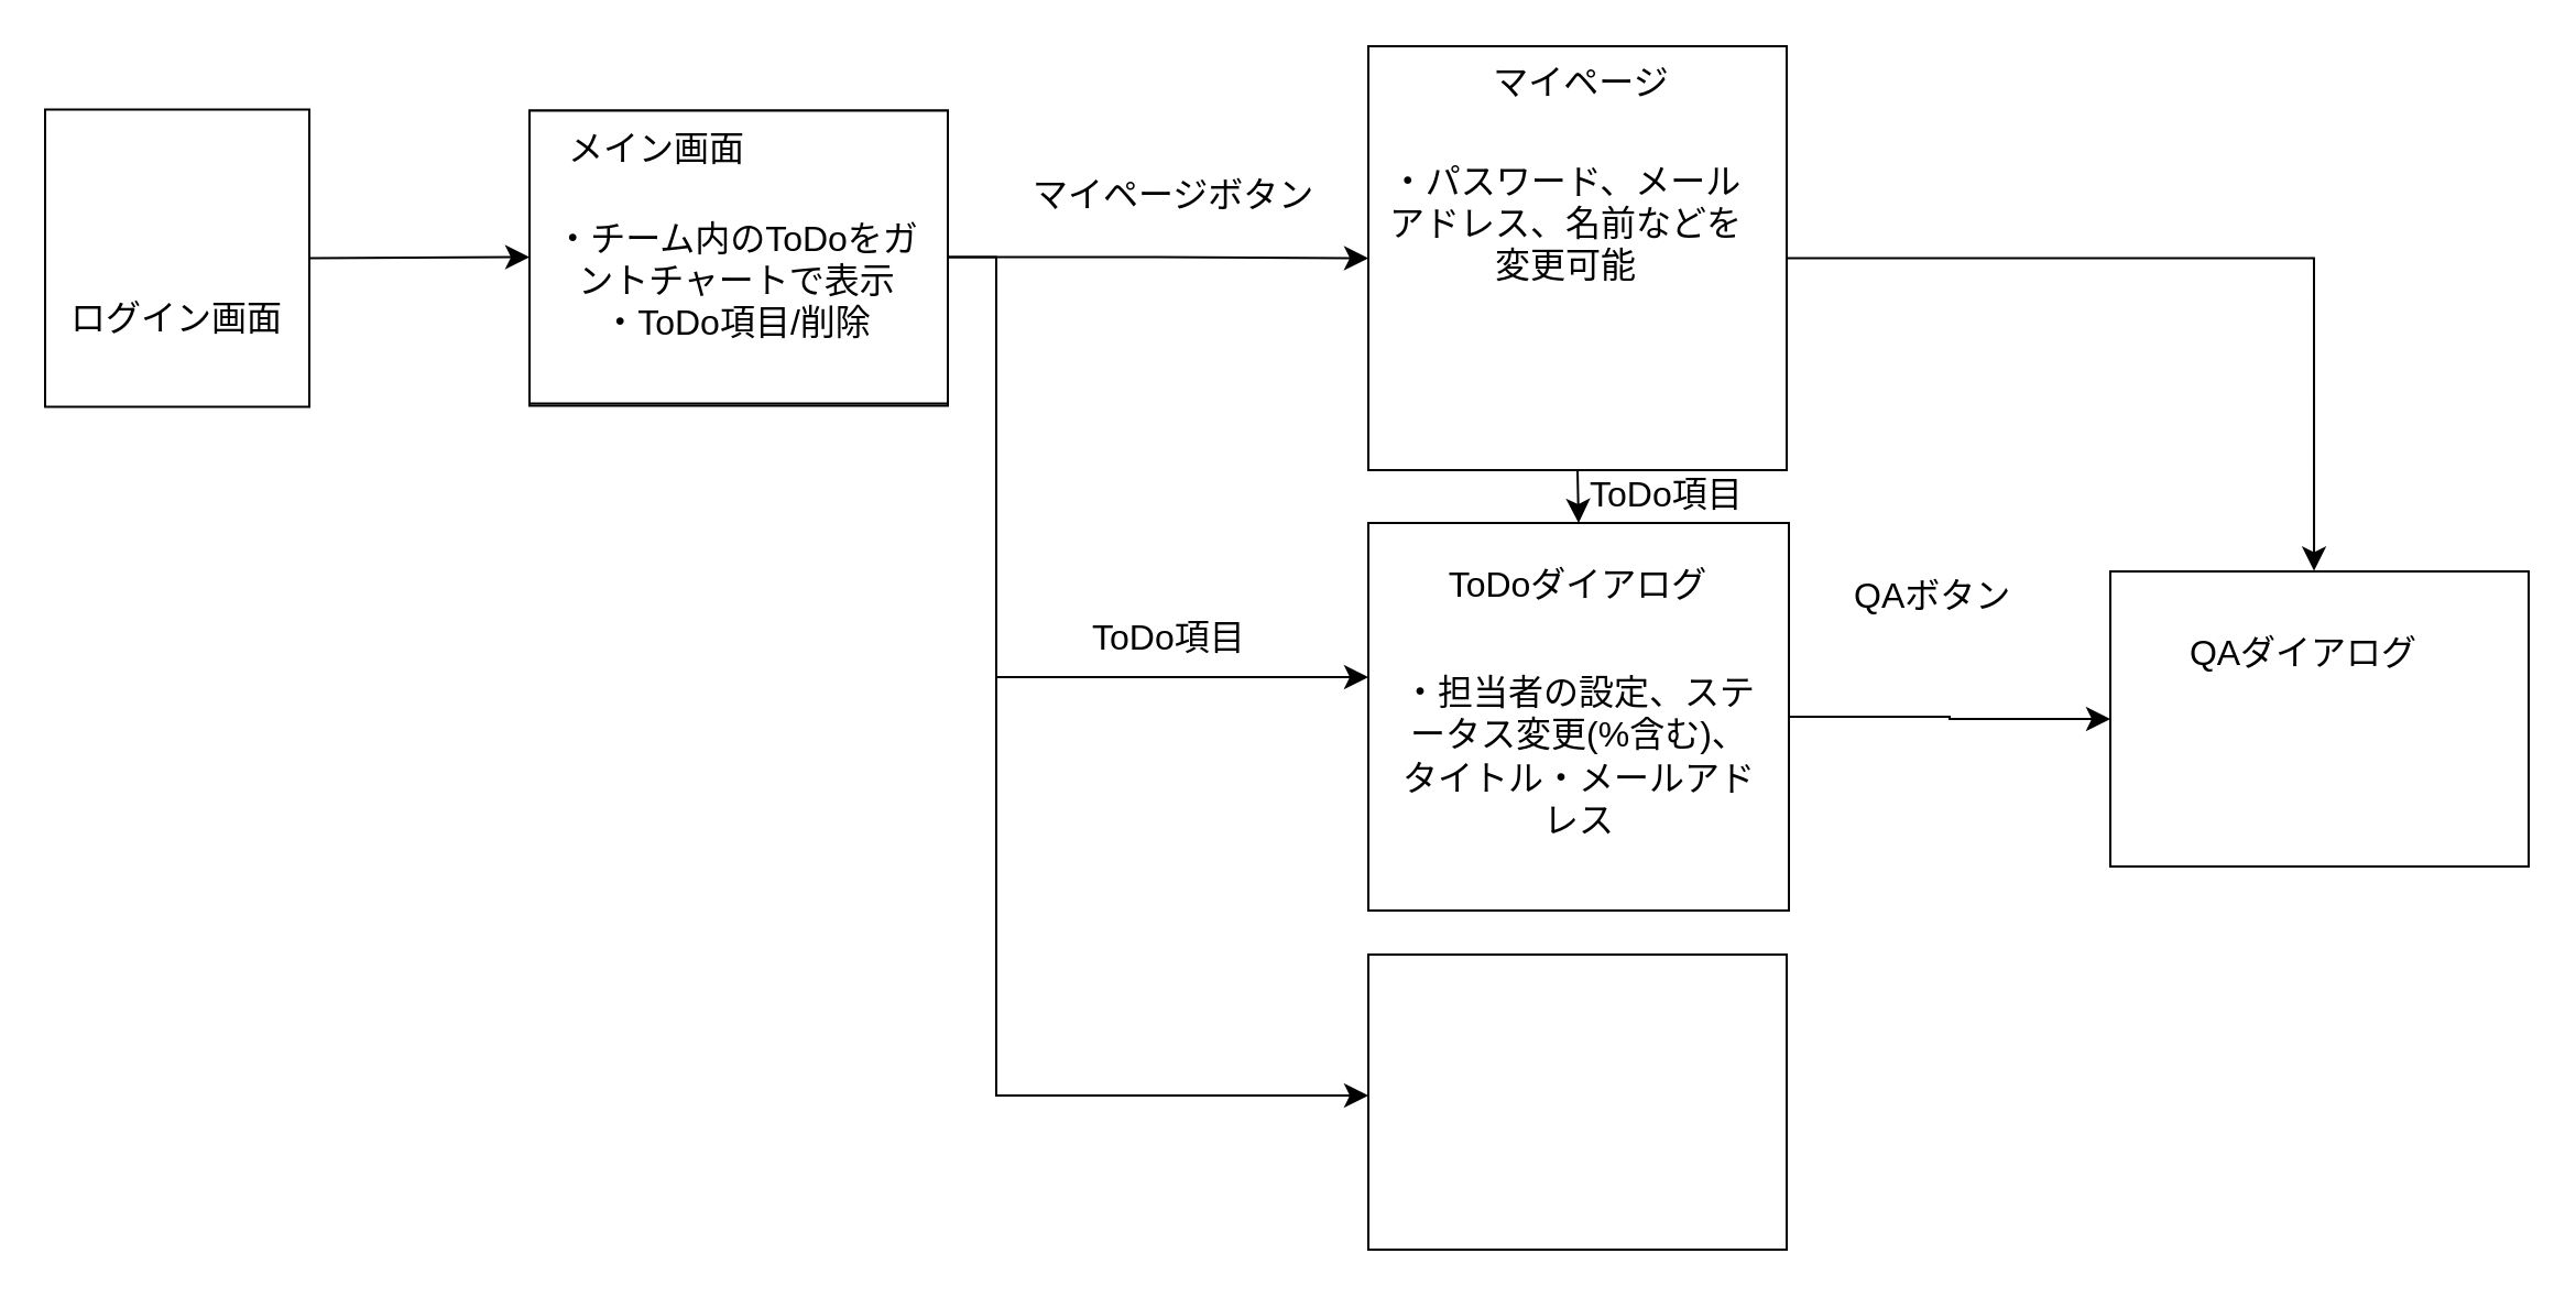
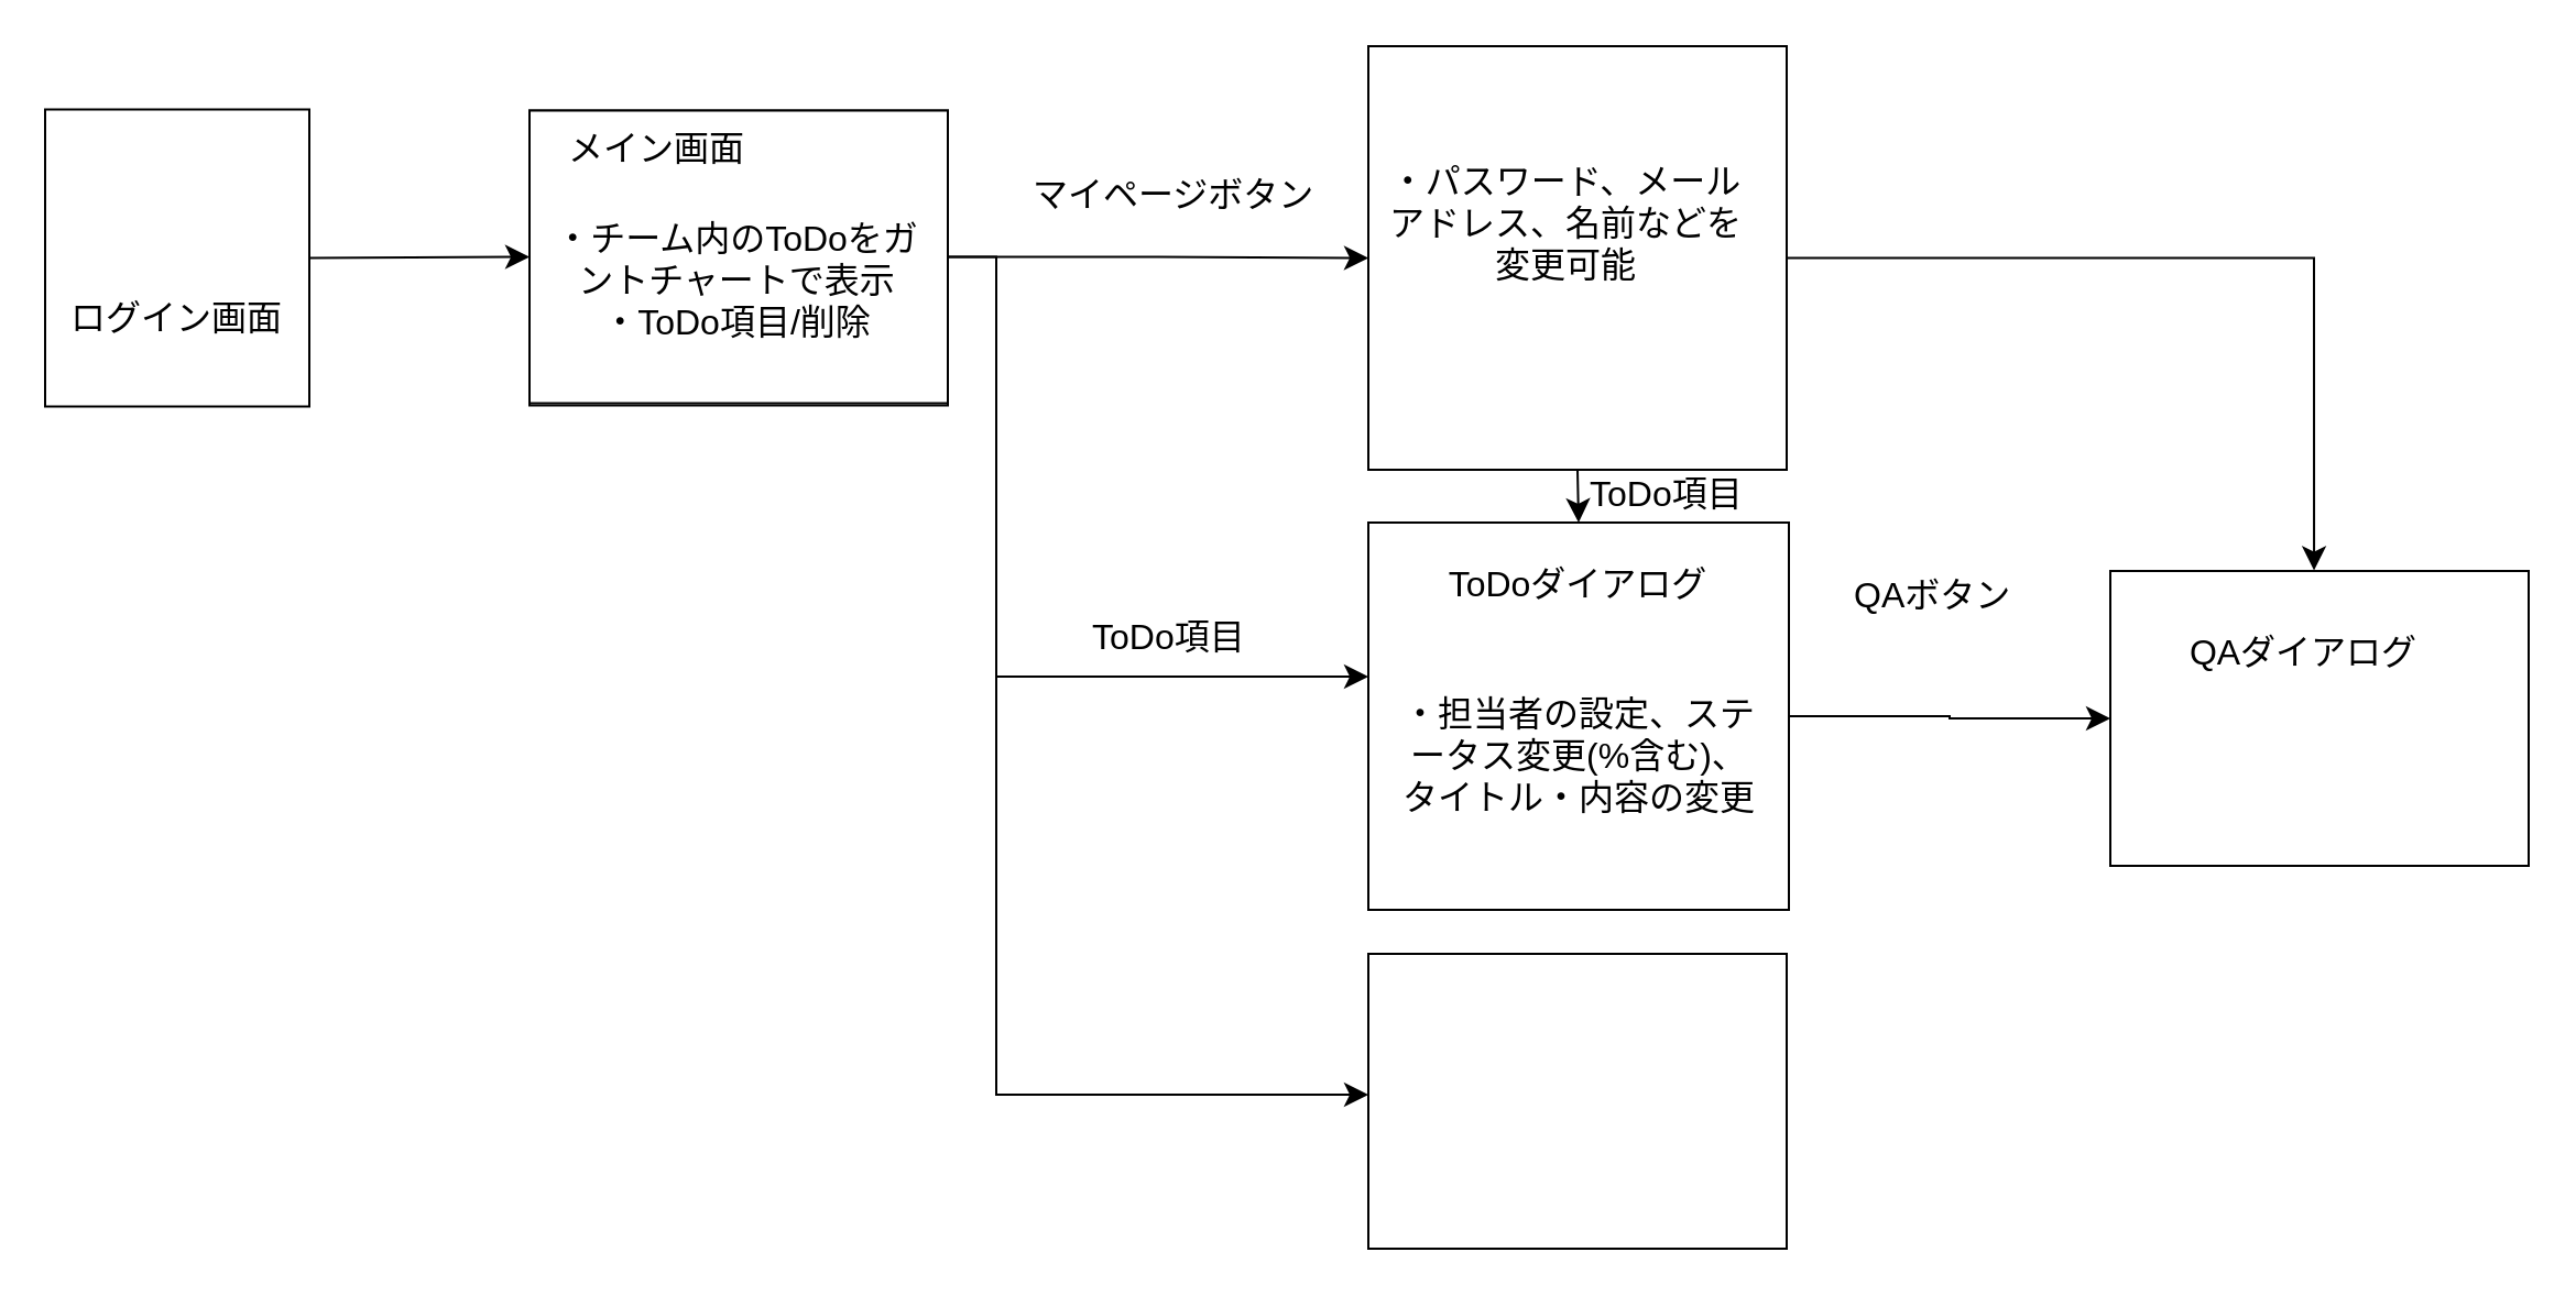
  <mxCell id="0" />
  <mxCell id="1" parent="0" />
  <mxCell id="2" value="" style="rounded=0;whiteSpace=wrap;html=1;fontSize=16;" vertex="1" parent="1"><mxGeometry x="240" y="49.75" width="190" height="134" as="geometry" /></mxCell>
  <mxCell id="3" style="edgeStyle=none;curved=1;rounded=0;orthogonalLoop=1;jettySize=auto;html=1;exitX=1;exitY=0.5;exitDx=0;exitDy=0;entryX=0;entryY=0.5;entryDx=0;entryDy=0;fontSize=12;startSize=8;endSize=8;" edge="1" parent="1" source="8" target="11"><mxGeometry relative="1" as="geometry" /></mxCell>
  <mxCell id="4" style="edgeStyle=orthogonalEdgeStyle;rounded=0;orthogonalLoop=1;jettySize=auto;html=1;exitX=1;exitY=0.5;exitDx=0;exitDy=0;entryX=0;entryY=0.5;entryDx=0;entryDy=0;fontSize=12;startSize=8;endSize=8;" edge="1" parent="1" source="11" target="15"><mxGeometry relative="1" as="geometry" /></mxCell>
  <mxCell id="5" value="メイン画面" style="text;html=1;strokeColor=none;fillColor=none;align=center;verticalAlign=middle;whiteSpace=wrap;rounded=0;fontSize=16;" vertex="1" parent="1"><mxGeometry x="249" y="52" width="98" height="30" as="geometry" /></mxCell>
  <mxCell id="6" value="" style="rounded=0;whiteSpace=wrap;html=1;fontSize=16;" vertex="1" parent="1"><mxGeometry x="621" y="433" width="190" height="134" as="geometry" /></mxCell>
  <mxCell id="7" value="" style="group" vertex="1" connectable="0" parent="1"><mxGeometry x="20" y="49.25" width="120" height="135" as="geometry" /></mxCell>
  <mxCell id="8" value="" style="rounded=0;whiteSpace=wrap;html=1;fontSize=16;" vertex="1" parent="7"><mxGeometry width="120" height="135" as="geometry" /></mxCell>
  <mxCell id="9" value="ログイン画面" style="text;html=1;strokeColor=none;fillColor=none;align=center;verticalAlign=middle;whiteSpace=wrap;rounded=0;fontSize=16;" vertex="1" parent="7"><mxGeometry x="11" y="79.75" width="98" height="30" as="geometry" /></mxCell>
  <mxCell id="10" value="" style="group" vertex="1" connectable="0" parent="1"><mxGeometry x="240" y="49.75" width="190" height="134" as="geometry" /></mxCell>
  <mxCell id="11" value="" style="rounded=0;whiteSpace=wrap;html=1;fontSize=16;" vertex="1" parent="10"><mxGeometry width="190" height="133" as="geometry" /></mxCell>
  <mxCell id="12" value="・チーム内のToDoをガントチャートで表示&lt;br&gt;・ToDo項目/削除" style="text;html=1;strokeColor=none;fillColor=none;align=center;verticalAlign=middle;whiteSpace=wrap;rounded=0;fontSize=16;" vertex="1" parent="10"><mxGeometry x="5" y="27" width="179" height="100" as="geometry" /></mxCell>
  <mxCell id="13" value="メイン画面" style="text;html=1;strokeColor=none;fillColor=none;align=center;verticalAlign=middle;whiteSpace=wrap;rounded=0;fontSize=16;" vertex="1" parent="10"><mxGeometry x="9" y="2.25" width="98" height="30" as="geometry" /></mxCell>
  <mxCell id="14" value="" style="group" vertex="1" connectable="0" parent="1"><mxGeometry x="621" y="20.5" width="190" height="192.5" as="geometry" /></mxCell>
  <mxCell id="15" value="" style="rounded=0;whiteSpace=wrap;html=1;fontSize=16;" vertex="1" parent="14"><mxGeometry width="190" height="192.5" as="geometry" /></mxCell>
- <mxCell id="16" value="マイページ" style="text;html=1;strokeColor=none;fillColor=none;align=center;verticalAlign=middle;whiteSpace=wrap;rounded=0;fontSize=16;" vertex="1" parent="14"><mxGeometry x="48" y="1.5" width="98" height="30" as="geometry" /></mxCell>
  <mxCell id="17" value="・パスワード、メールアドレス、名前などを変更可能" style="text;html=1;strokeColor=none;fillColor=none;align=center;verticalAlign=middle;whiteSpace=wrap;rounded=0;fontSize=16;" vertex="1" parent="14"><mxGeometry x="8" y="52.5" width="164" height="56" as="geometry" /></mxCell>
  <mxCell id="18" style="edgeStyle=orthogonalEdgeStyle;rounded=0;orthogonalLoop=1;jettySize=auto;html=1;exitX=1;exitY=0.5;exitDx=0;exitDy=0;fontSize=12;startSize=8;endSize=8;" edge="1" parent="1" source="11" target="21"><mxGeometry relative="1" as="geometry"><mxPoint x="476" y="307" as="targetPoint" /><Array as="points"><mxPoint x="452" y="117" /><mxPoint x="452" y="307" /></Array></mxGeometry></mxCell>
  <mxCell id="19" style="edgeStyle=orthogonalEdgeStyle;rounded=0;orthogonalLoop=1;jettySize=auto;html=1;fontSize=12;startSize=8;endSize=8;" edge="1" parent="1" target="6"><mxGeometry relative="1" as="geometry"><mxPoint x="622" y="497" as="targetPoint" /><mxPoint x="452" y="307" as="sourcePoint" /><Array as="points"><mxPoint x="452" y="497" /></Array></mxGeometry></mxCell>
  <mxCell id="20" value="" style="group" vertex="1" connectable="0" parent="1"><mxGeometry x="621" y="237" width="191" height="176" as="geometry" /></mxCell>
  <mxCell id="21" value="" style="rounded=0;whiteSpace=wrap;html=1;fontSize=16;" vertex="1" parent="20"><mxGeometry width="191" height="176" as="geometry" /></mxCell>
  <mxCell id="22" value="ToDoダイアログ" style="text;html=1;strokeColor=none;fillColor=none;align=center;verticalAlign=middle;whiteSpace=wrap;rounded=0;fontSize=16;" vertex="1" parent="20"><mxGeometry x="28.147" y="7.881" width="134.705" height="39.403" as="geometry" /></mxCell>
- <mxCell id="23" value="・担当者の設定、ステータス変更(%含む)、タイトル・メールアドレス" style="text;html=1;strokeColor=none;fillColor=none;align=center;verticalAlign=middle;whiteSpace=wrap;rounded=0;fontSize=16;" vertex="1" parent="20"><mxGeometry x="13.5" y="47.28" width="164" height="116.72" as="geometry" /></mxCell>
+ <mxCell id="23" value="・担当者の設定、ステータス変更(%含む)、タイトル・内容の変更" style="text;html=1;strokeColor=none;fillColor=none;align=center;verticalAlign=middle;whiteSpace=wrap;rounded=0;fontSize=16;" vertex="1" parent="20"><mxGeometry x="13.5" y="47.28" width="164" height="116.72" as="geometry" /></mxCell>
  <mxCell id="24" value="&lt;span style=&quot;color: rgb(0, 0, 0); font-family: Helvetica; font-size: 16px; font-style: normal; font-variant-ligatures: normal; font-variant-caps: normal; font-weight: 400; letter-spacing: normal; orphans: 2; text-align: center; text-indent: 0px; text-transform: none; widows: 2; word-spacing: 0px; -webkit-text-stroke-width: 0px; background-color: rgb(255, 255, 255); text-decoration-thickness: initial; text-decoration-style: initial; text-decoration-color: initial; float: none; display: inline !important;&quot;&gt;マイページボタン&lt;/span&gt;" style="text;whiteSpace=wrap;html=1;fontSize=16;" vertex="1" parent="1"><mxGeometry x="467" y="72" width="137" height="29" as="geometry" /></mxCell>
  <mxCell id="25" value="&lt;div style=&quot;text-align: center;&quot;&gt;ToDo項目&lt;/div&gt;" style="text;whiteSpace=wrap;html=1;fontSize=16;" vertex="1" parent="1"><mxGeometry x="494" y="273" width="83" height="29" as="geometry" /></mxCell>
  <mxCell id="26" value="" style="group" vertex="1" connectable="0" parent="1"><mxGeometry x="958" y="255" width="190" height="134" as="geometry" /></mxCell>
  <mxCell id="27" value="" style="rounded=0;whiteSpace=wrap;html=1;fontSize=16;" vertex="1" parent="26"><mxGeometry y="4" width="190" height="134" as="geometry" /></mxCell>
  <mxCell id="28" value="QAダイアログ" style="text;html=1;strokeColor=none;fillColor=none;align=center;verticalAlign=middle;whiteSpace=wrap;rounded=0;fontSize=16;" vertex="1" parent="26"><mxGeometry x="29" y="26" width="118" height="30" as="geometry" /></mxCell>
  <mxCell id="29" value="&lt;div style=&quot;text-align: center;&quot;&gt;QAボタン&lt;/div&gt;" style="text;whiteSpace=wrap;html=1;fontSize=16;" vertex="1" parent="1"><mxGeometry x="840" y="254" width="83" height="29" as="geometry" /></mxCell>
  <mxCell id="30" style="edgeStyle=orthogonalEdgeStyle;rounded=0;orthogonalLoop=1;jettySize=auto;html=1;exitX=0.5;exitY=1;exitDx=0;exitDy=0;entryX=0.5;entryY=0;entryDx=0;entryDy=0;fontSize=12;startSize=8;endSize=8;" edge="1" parent="1" source="15" target="21"><mxGeometry relative="1" as="geometry" /></mxCell>
  <mxCell id="31" value="ToDo項目" style="text;whiteSpace=wrap;html=1;fontSize=16;" vertex="1" parent="1"><mxGeometry x="720" y="208" width="137" height="29" as="geometry" /></mxCell>
  <mxCell id="32" style="edgeStyle=orthogonalEdgeStyle;rounded=0;orthogonalLoop=1;jettySize=auto;html=1;exitX=1;exitY=0.5;exitDx=0;exitDy=0;fontSize=12;startSize=8;endSize=8;entryX=0.487;entryY=-0.002;entryDx=0;entryDy=0;entryPerimeter=0;" edge="1" parent="1" source="15" target="27"><mxGeometry relative="1" as="geometry"><mxPoint x="1050" y="230" as="targetPoint" /><Array as="points"><mxPoint x="1050" y="117" /></Array></mxGeometry></mxCell>
  <mxCell id="33" style="edgeStyle=orthogonalEdgeStyle;rounded=0;orthogonalLoop=1;jettySize=auto;html=1;exitX=1;exitY=0.5;exitDx=0;exitDy=0;entryX=0;entryY=0.5;entryDx=0;entryDy=0;fontSize=12;startSize=8;endSize=8;" edge="1" parent="1" source="21" target="27"><mxGeometry relative="1" as="geometry" /></mxCell>
